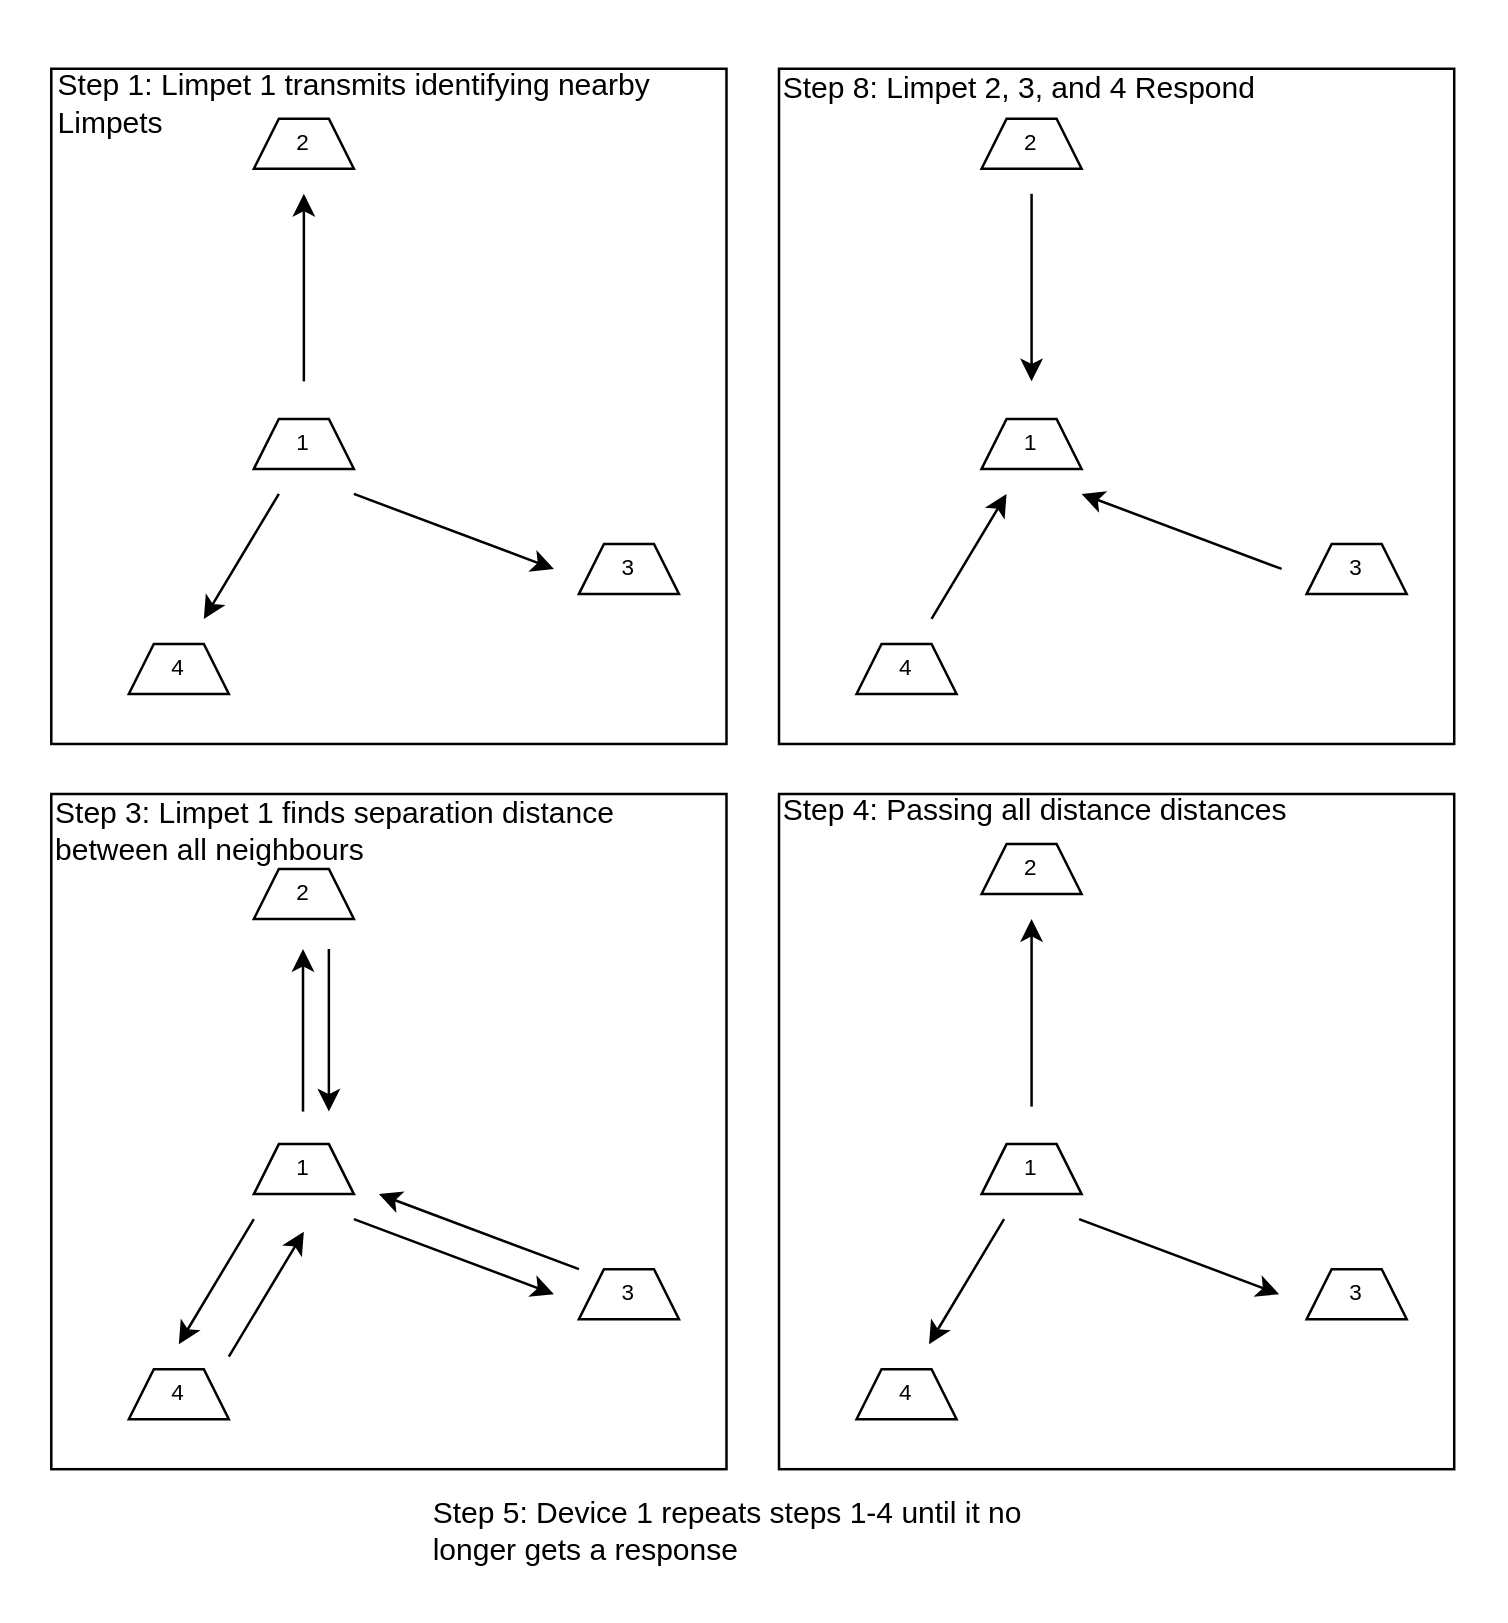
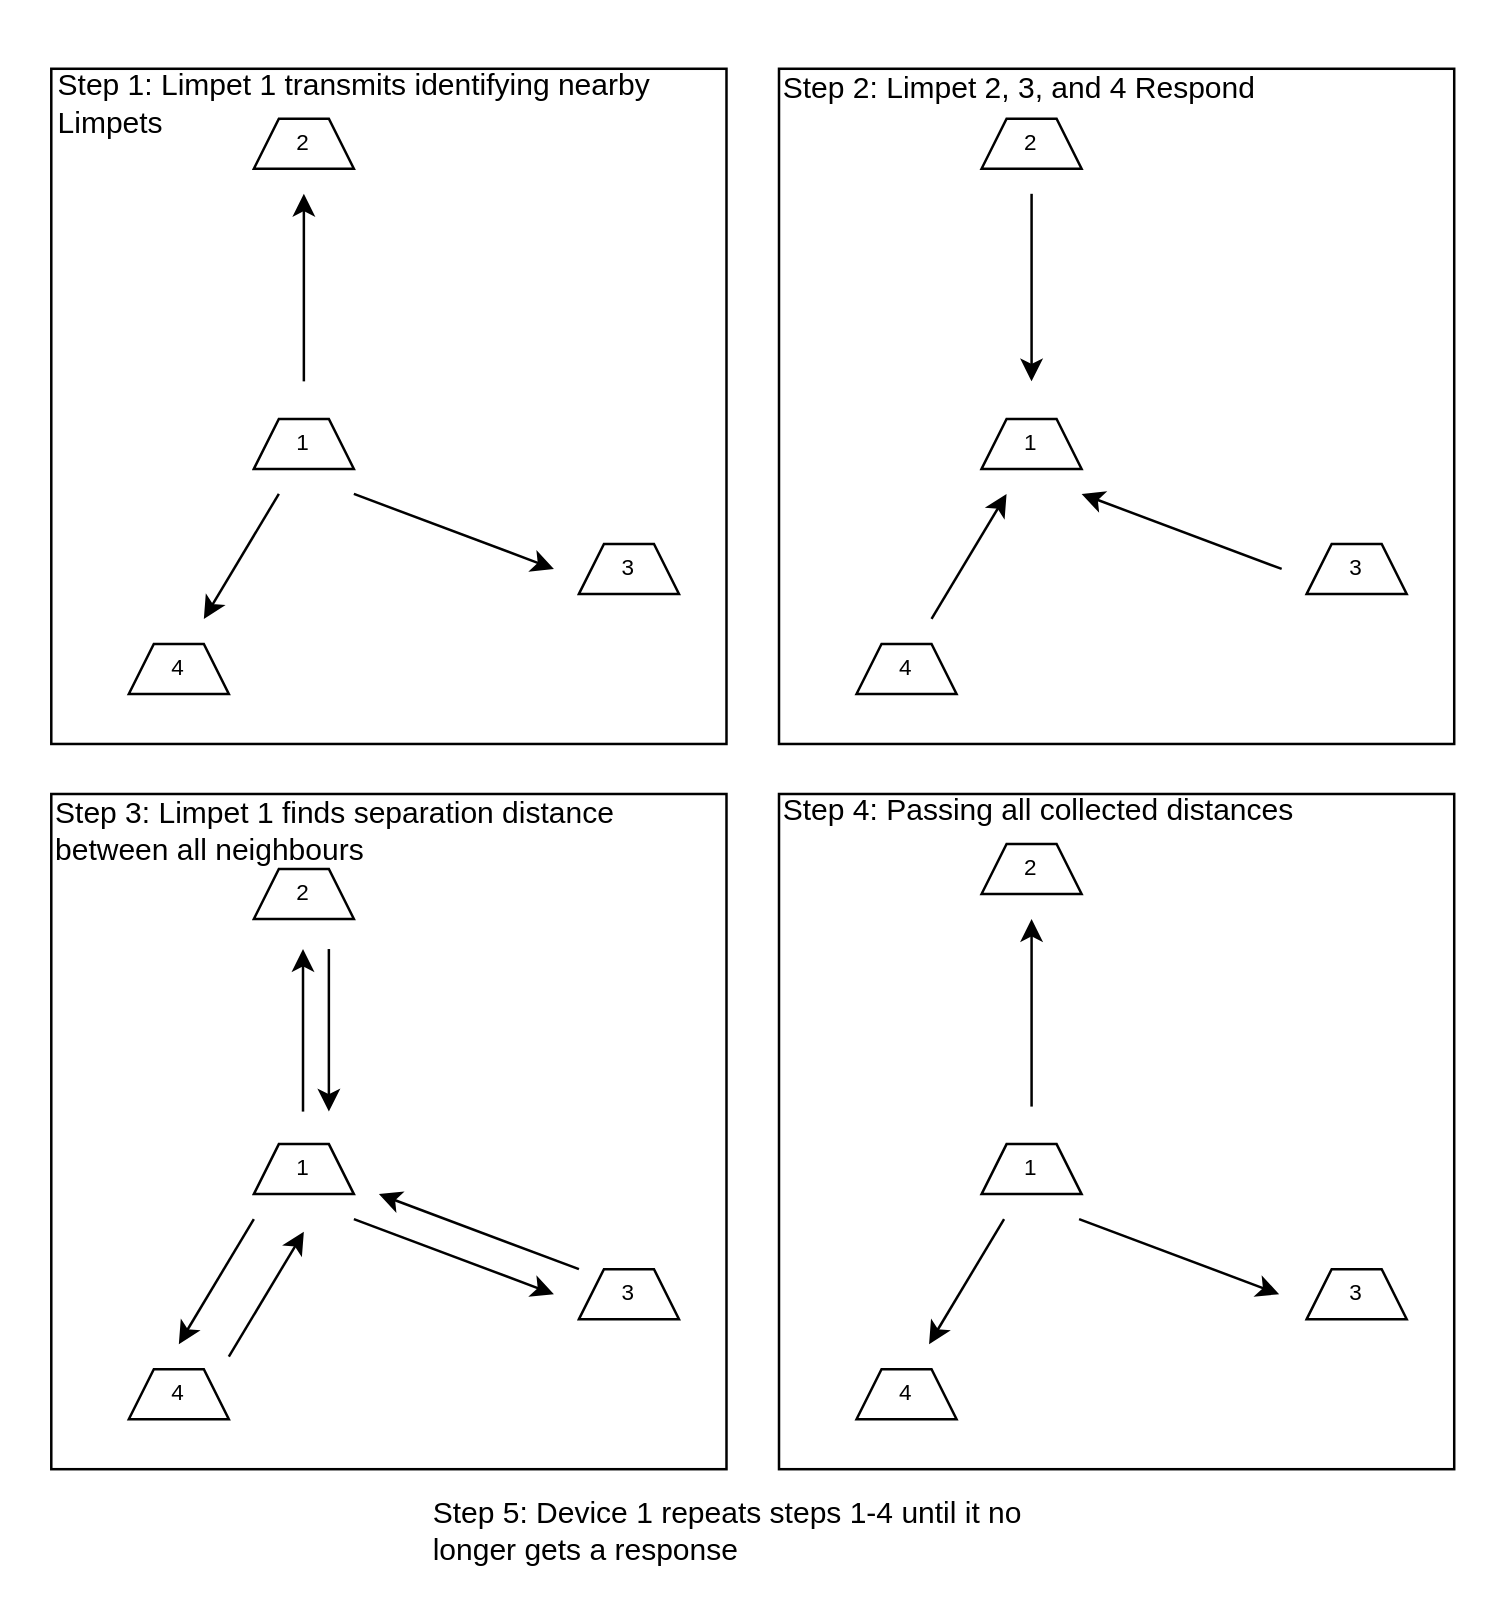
  <mxCell id="0" />
  <mxCell id="1" parent="0" />
  <mxCell id="2" value="" style="whiteSpace=wrap;html=1;aspect=fixed;fillColor=none;" parent="1" vertex="1"><mxGeometry x="20" y="27" width="270" height="270" as="geometry" /></mxCell>
  <mxCell id="3" value="1" style="shape=trapezoid;perimeter=trapezoidPerimeter;whiteSpace=wrap;html=1;fixedSize=1;size=10;fontSize=9;" parent="1" vertex="1"><mxGeometry x="101" y="167" width="40" height="20" as="geometry" /></mxCell>
  <mxCell id="4" value="2" style="shape=trapezoid;perimeter=trapezoidPerimeter;whiteSpace=wrap;html=1;fixedSize=1;size=10;fontSize=9;" parent="1" vertex="1"><mxGeometry x="101" y="47" width="40" height="20" as="geometry" /></mxCell>
  <mxCell id="5" value="3" style="shape=trapezoid;perimeter=trapezoidPerimeter;whiteSpace=wrap;html=1;fixedSize=1;size=10;fontSize=9;" parent="1" vertex="1"><mxGeometry x="231" y="217" width="40" height="20" as="geometry" /></mxCell>
  <mxCell id="6" value="4" style="shape=trapezoid;perimeter=trapezoidPerimeter;whiteSpace=wrap;html=1;fixedSize=1;size=10;fontSize=9;" parent="1" vertex="1"><mxGeometry x="51" y="257" width="40" height="20" as="geometry" /></mxCell>
  <mxCell id="7" value="" style="endArrow=classic;html=1;" parent="1" edge="1"><mxGeometry width="50" height="50" relative="1" as="geometry"><mxPoint x="111" y="197" as="sourcePoint" /><mxPoint x="81" y="247" as="targetPoint" /></mxGeometry></mxCell>
  <mxCell id="8" value="" style="endArrow=classic;html=1;" parent="1" edge="1"><mxGeometry width="50" height="50" relative="1" as="geometry"><mxPoint x="141" y="197" as="sourcePoint" /><mxPoint x="221" y="227" as="targetPoint" /></mxGeometry></mxCell>
  <mxCell id="9" value="" style="endArrow=classic;html=1;" parent="1" edge="1"><mxGeometry width="50" height="50" relative="1" as="geometry"><mxPoint x="121" y="152" as="sourcePoint" /><mxPoint x="121" y="77" as="targetPoint" /></mxGeometry></mxCell>
  <mxCell id="10" value="Step 1: Limpet 1 transmits identifying nearby Limpets" style="text;html=1;strokeColor=none;fillColor=none;align=left;verticalAlign=middle;whiteSpace=wrap;rounded=0;" parent="1" vertex="1"><mxGeometry x="21" y="31" width="270" height="20" as="geometry" /></mxCell>
  <mxCell id="11" value="" style="whiteSpace=wrap;html=1;aspect=fixed;fillColor=none;" parent="1" vertex="1"><mxGeometry x="311" y="27" width="270" height="270" as="geometry" /></mxCell>
  <mxCell id="12" value="1" style="shape=trapezoid;perimeter=trapezoidPerimeter;whiteSpace=wrap;html=1;fixedSize=1;size=10;fontSize=9;" parent="1" vertex="1"><mxGeometry x="392" y="167" width="40" height="20" as="geometry" /></mxCell>
  <mxCell id="13" value="2" style="shape=trapezoid;perimeter=trapezoidPerimeter;whiteSpace=wrap;html=1;fixedSize=1;size=10;fontSize=9;" parent="1" vertex="1"><mxGeometry x="392" y="47" width="40" height="20" as="geometry" /></mxCell>
  <mxCell id="14" value="3" style="shape=trapezoid;perimeter=trapezoidPerimeter;whiteSpace=wrap;html=1;fixedSize=1;size=10;fontSize=9;" parent="1" vertex="1"><mxGeometry x="522" y="217" width="40" height="20" as="geometry" /></mxCell>
  <mxCell id="15" value="4" style="shape=trapezoid;perimeter=trapezoidPerimeter;whiteSpace=wrap;html=1;fixedSize=1;size=10;fontSize=9;" parent="1" vertex="1"><mxGeometry x="342" y="257" width="40" height="20" as="geometry" /></mxCell>
  <mxCell id="16" value="" style="endArrow=classic;html=1;" parent="1" edge="1"><mxGeometry width="50" height="50" relative="1" as="geometry"><mxPoint x="372" y="247" as="sourcePoint" /><mxPoint x="402" y="197" as="targetPoint" /></mxGeometry></mxCell>
  <mxCell id="17" value="" style="endArrow=classic;html=1;" parent="1" edge="1"><mxGeometry width="50" height="50" relative="1" as="geometry"><mxPoint x="512" y="227" as="sourcePoint" /><mxPoint x="432" y="197" as="targetPoint" /></mxGeometry></mxCell>
  <mxCell id="18" value="" style="endArrow=classic;html=1;" parent="1" edge="1"><mxGeometry width="50" height="50" relative="1" as="geometry"><mxPoint x="412" y="77" as="sourcePoint" /><mxPoint x="412" y="152" as="targetPoint" /></mxGeometry></mxCell>
  <mxCell id="19" value="" style="whiteSpace=wrap;html=1;aspect=fixed;fillColor=none;" parent="1" vertex="1"><mxGeometry x="20" y="317" width="270" height="270" as="geometry" /></mxCell>
  <mxCell id="20" value="1" style="shape=trapezoid;perimeter=trapezoidPerimeter;whiteSpace=wrap;html=1;fixedSize=1;size=10;fontSize=9;" parent="1" vertex="1"><mxGeometry x="101" y="457" width="40" height="20" as="geometry" /></mxCell>
  <mxCell id="21" value="2" style="shape=trapezoid;perimeter=trapezoidPerimeter;whiteSpace=wrap;html=1;fixedSize=1;size=10;fontSize=9;" parent="1" vertex="1"><mxGeometry x="101" y="347" width="40" height="20" as="geometry" /></mxCell>
  <mxCell id="22" value="3" style="shape=trapezoid;perimeter=trapezoidPerimeter;whiteSpace=wrap;html=1;fixedSize=1;size=10;fontSize=9;" parent="1" vertex="1"><mxGeometry x="231" y="507" width="40" height="20" as="geometry" /></mxCell>
  <mxCell id="23" value="4" style="shape=trapezoid;perimeter=trapezoidPerimeter;whiteSpace=wrap;html=1;fixedSize=1;size=10;fontSize=9;" parent="1" vertex="1"><mxGeometry x="51" y="547" width="40" height="20" as="geometry" /></mxCell>
  <mxCell id="24" value="" style="endArrow=classic;html=1;" parent="1" edge="1"><mxGeometry width="50" height="50" relative="1" as="geometry"><mxPoint x="120.66" y="444" as="sourcePoint" /><mxPoint x="120.66" y="379" as="targetPoint" /></mxGeometry></mxCell>
  <mxCell id="25" value="" style="whiteSpace=wrap;html=1;aspect=fixed;fillColor=none;" parent="1" vertex="1"><mxGeometry x="311" y="317" width="270" height="270" as="geometry" /></mxCell>
  <mxCell id="26" value="1" style="shape=trapezoid;perimeter=trapezoidPerimeter;whiteSpace=wrap;html=1;fixedSize=1;size=10;fontSize=9;" parent="1" vertex="1"><mxGeometry x="392" y="457" width="40" height="20" as="geometry" /></mxCell>
  <mxCell id="27" value="2" style="shape=trapezoid;perimeter=trapezoidPerimeter;whiteSpace=wrap;html=1;fixedSize=1;size=10;fontSize=9;" parent="1" vertex="1"><mxGeometry x="392" y="337" width="40" height="20" as="geometry" /></mxCell>
  <mxCell id="28" value="3" style="shape=trapezoid;perimeter=trapezoidPerimeter;whiteSpace=wrap;html=1;fixedSize=1;size=10;fontSize=9;" parent="1" vertex="1"><mxGeometry x="522" y="507" width="40" height="20" as="geometry" /></mxCell>
  <mxCell id="29" value="4" style="shape=trapezoid;perimeter=trapezoidPerimeter;whiteSpace=wrap;html=1;fixedSize=1;size=10;fontSize=9;" parent="1" vertex="1"><mxGeometry x="342" y="547" width="40" height="20" as="geometry" /></mxCell>
  <mxCell id="30" value="" style="endArrow=classic;html=1;" parent="1" edge="1"><mxGeometry width="50" height="50" relative="1" as="geometry"><mxPoint x="412" y="442" as="sourcePoint" /><mxPoint x="412" y="367" as="targetPoint" /></mxGeometry></mxCell>
- <mxCell id="31" value="Step 8: Limpet 2, 3, and 4 Respond" style="text;html=1;strokeColor=none;fillColor=none;align=left;verticalAlign=middle;whiteSpace=wrap;rounded=0;" parent="1" vertex="1"><mxGeometry x="311" y="20" width="270" height="30" as="geometry" /></mxCell>
+ <mxCell id="31" value="Step 2: Limpet 2, 3, and 4 Respond" style="text;html=1;strokeColor=none;fillColor=none;align=left;verticalAlign=middle;whiteSpace=wrap;rounded=0;" parent="1" vertex="1"><mxGeometry x="311" y="20" width="270" height="30" as="geometry" /></mxCell>
  <mxCell id="32" value="Step 3: Limpet 1 finds separation distance between all neighbours" style="text;html=1;strokeColor=none;fillColor=none;align=left;verticalAlign=middle;whiteSpace=wrap;rounded=0;" parent="1" vertex="1"><mxGeometry x="20" y="317" width="270" height="30" as="geometry" /></mxCell>
- <mxCell id="33" value="Step 4: Passing all distance distances" style="text;html=1;strokeColor=none;fillColor=none;align=left;verticalAlign=middle;whiteSpace=wrap;rounded=0;" parent="1" vertex="1"><mxGeometry x="311" y="309" width="270" height="30" as="geometry" /></mxCell>
+ <mxCell id="33" value="Step 4: Passing all collected distances" style="text;html=1;strokeColor=none;fillColor=none;align=left;verticalAlign=middle;whiteSpace=wrap;rounded=0;" parent="1" vertex="1"><mxGeometry x="311" y="309" width="270" height="30" as="geometry" /></mxCell>
  <mxCell id="34" value="" style="endArrow=classic;html=1;" parent="1" edge="1"><mxGeometry width="50" height="50" relative="1" as="geometry"><mxPoint x="131" y="379" as="sourcePoint" /><mxPoint x="131" y="444" as="targetPoint" /></mxGeometry></mxCell>
  <mxCell id="35" value="Step 5: Device 1 repeats steps 1-4 until it no longer gets a response" style="text;html=1;strokeColor=none;fillColor=none;align=left;verticalAlign=middle;whiteSpace=wrap;rounded=0;" parent="1" vertex="1"><mxGeometry x="171" y="597" width="270" height="30" as="geometry" /></mxCell>
  <mxCell id="36" value="" style="endArrow=classic;html=1;" edge="1" parent="1"><mxGeometry width="50" height="50" relative="1" as="geometry"><mxPoint x="401" y="487" as="sourcePoint" /><mxPoint x="371" y="537" as="targetPoint" /></mxGeometry></mxCell>
  <mxCell id="37" value="" style="endArrow=classic;html=1;" edge="1" parent="1"><mxGeometry width="50" height="50" relative="1" as="geometry"><mxPoint x="431" y="487" as="sourcePoint" /><mxPoint x="511" y="517" as="targetPoint" /></mxGeometry></mxCell>
  <mxCell id="38" value="" style="endArrow=classic;html=1;" edge="1" parent="1"><mxGeometry width="50" height="50" relative="1" as="geometry"><mxPoint x="141" y="487" as="sourcePoint" /><mxPoint x="221" y="517" as="targetPoint" /></mxGeometry></mxCell>
  <mxCell id="39" value="" style="endArrow=classic;html=1;" edge="1" parent="1"><mxGeometry width="50" height="50" relative="1" as="geometry"><mxPoint x="231" y="507" as="sourcePoint" /><mxPoint x="151" y="477" as="targetPoint" /></mxGeometry></mxCell>
  <mxCell id="40" value="" style="endArrow=classic;html=1;" edge="1" parent="1"><mxGeometry width="50" height="50" relative="1" as="geometry"><mxPoint x="91" y="542" as="sourcePoint" /><mxPoint x="121" y="492" as="targetPoint" /></mxGeometry></mxCell>
  <mxCell id="41" value="" style="endArrow=classic;html=1;" edge="1" parent="1"><mxGeometry width="50" height="50" relative="1" as="geometry"><mxPoint x="101" y="487" as="sourcePoint" /><mxPoint x="71" y="537" as="targetPoint" /></mxGeometry></mxCell>
